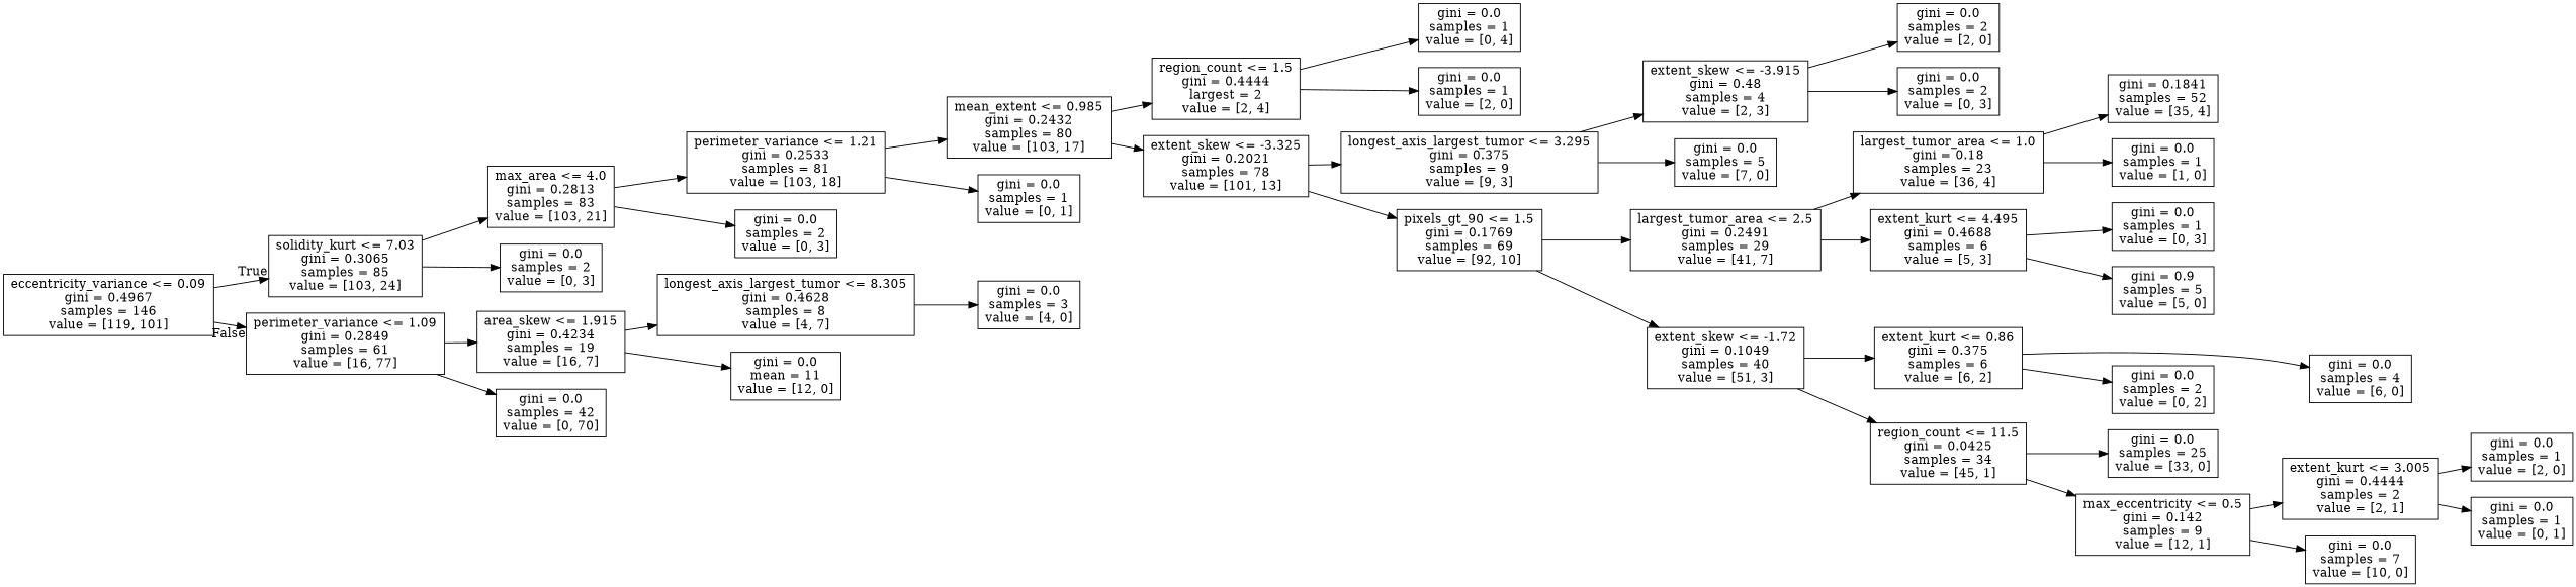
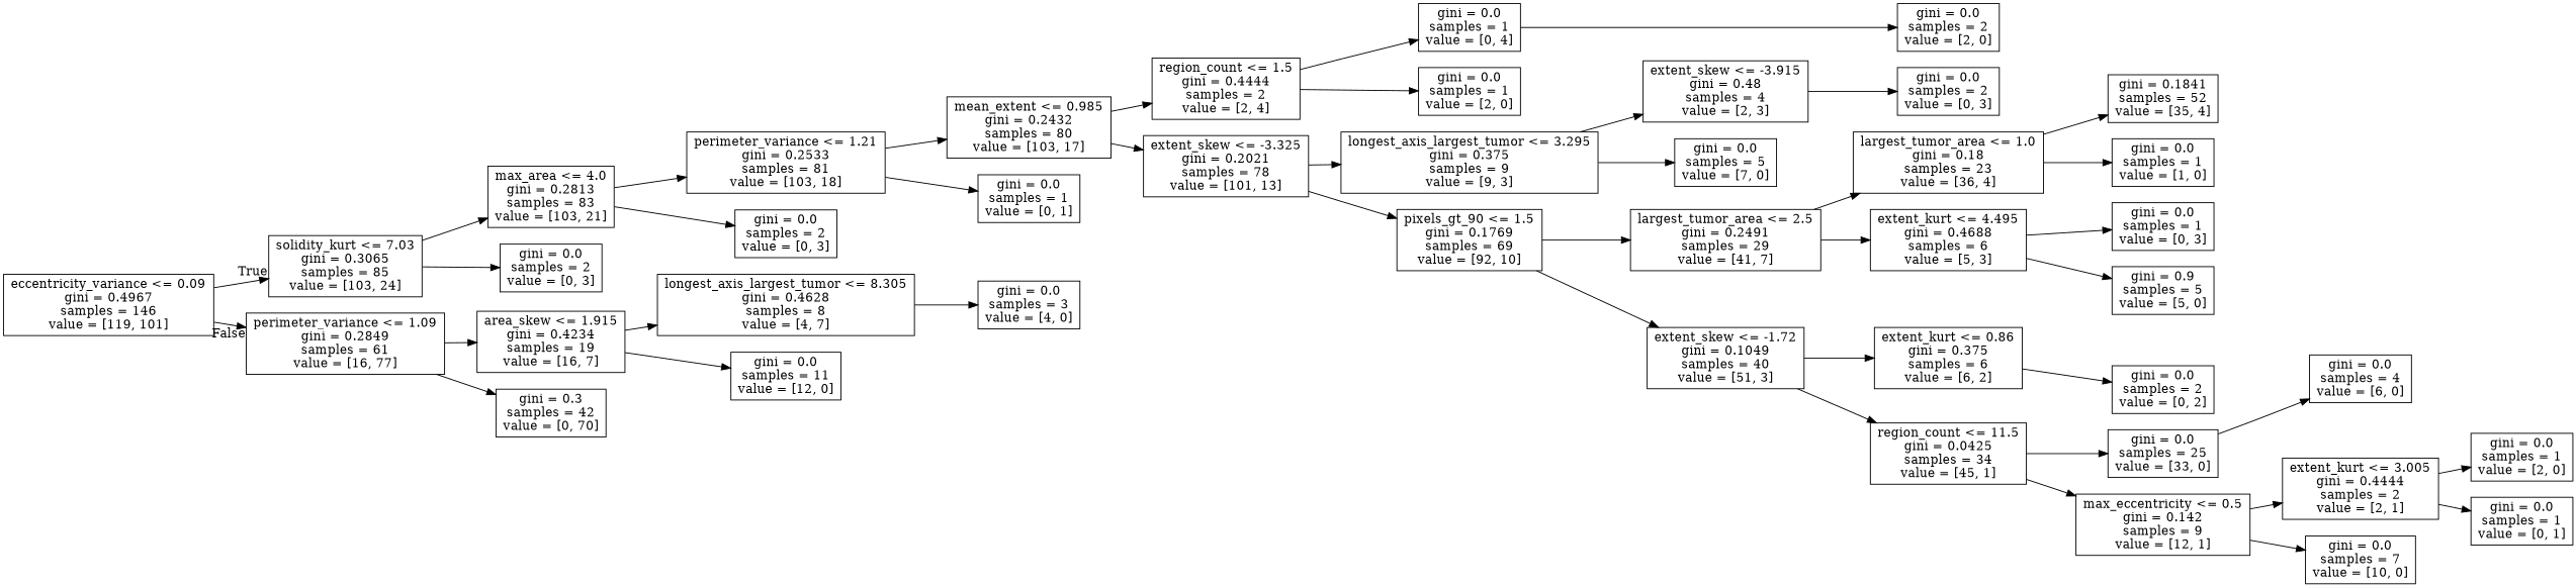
  digraph {
    rankdir=LR
    node [shape=box]
    n1 [label="eccentricity_variance <= 0.09\ngini = 0.4967\nsamples = 146\nvalue = [119, 101]"]
    n2 [label="solidity_kurt <= 7.03\ngini = 0.3065\nsamples = 85\nvalue = [103, 24]"]
    n3 [label="perimeter_variance <= 1.09\ngini = 0.2849\nsamples = 61\nvalue = [16, 77]"]
    n4 [label="max_area <= 4.0\ngini = 0.2813\nsamples = 83\nvalue = [103, 21]"]
    n5 [label="gini = 0.0\nsamples = 2\nvalue = [0, 3]"]
    n6 [label="area_skew <= 1.915\ngini = 0.4234\nsamples = 19\nvalue = [16, 7]"]
-   n7 [label="gini = 0.0\nsamples = 42\nvalue = [0, 70]"]
+   n7 [label="gini = 0.3\nsamples = 42\nvalue = [0, 70]"]
    n8 [label="perimeter_variance <= 1.21\ngini = 0.2533\nsamples = 81\nvalue = [103, 18]"]
    n9 [label="gini = 0.0\nsamples = 2\nvalue = [0, 3]"]
    n10 [label="mean_extent <= 0.985\ngini = 0.2432\nsamples = 80\nvalue = [103, 17]"]
    n11 [label="gini = 0.0\nsamples = 1\nvalue = [0, 1]"]
    n12 [label="extent_skew <= -3.325\ngini = 0.2021\nsamples = 78\nvalue = [101, 13]"]
-   n13 [label="region_count <= 1.5\ngini = 0.4444\nlargest = 2\nvalue = [2, 4]"]
+   n13 [label="region_count <= 1.5\ngini = 0.4444\nsamples = 2\nvalue = [2, 4]"]
    n14 [label="longest_axis_largest_tumor <= 3.295\ngini = 0.375\nsamples = 9\nvalue = [9, 3]"]
    n15 [label="pixels_gt_90 <= 1.5\ngini = 0.1769\nsamples = 69\nvalue = [92, 10]"]
    n16 [label="gini = 0.0\nsamples = 1\nvalue = [2, 0]"]
    n17 [label="gini = 0.0\nsamples = 1\nvalue = [0, 4]"]
    n18 [label="extent_skew <= -3.915\ngini = 0.48\nsamples = 4\nvalue = [2, 3]"]
    n19 [label="gini = 0.0\nsamples = 5\nvalue = [7, 0]"]
    n20 [label="largest_tumor_area <= 2.5\ngini = 0.2491\nsamples = 29\nvalue = [41, 7]"]
    n21 [label="extent_skew <= -1.72\ngini = 0.1049\nsamples = 40\nvalue = [51, 3]"]
    n22 [label="gini = 0.0\nsamples = 2\nvalue = [2, 0]"]
    n23 [label="gini = 0.0\nsamples = 2\nvalue = [0, 3]"]
    n24 [label="largest_tumor_area <= 1.0\ngini = 0.18\nsamples = 23\nvalue = [36, 4]"]
    n25 [label="extent_kurt <= 4.495\ngini = 0.4688\nsamples = 6\nvalue = [5, 3]"]
    n26 [label="region_count <= 11.5\ngini = 0.0425\nsamples = 34\nvalue = [45, 1]"]
    n27 [label="extent_kurt <= 0.86\ngini = 0.375\nsamples = 6\nvalue = [6, 2]"]
    n28 [label="gini = 0.1841\nsamples = 52\nvalue = [35, 4]"]
    n29 [label="gini = 0.0\nsamples = 1\nvalue = [1, 0]"]
    n30 [label="gini = 0.0\nsamples = 1\nvalue = [0, 3]"]
    n31 [label="gini = 0.9\nsamples = 5\nvalue = [5, 0]"]
    n32 [label="gini = 0.0\nsamples = 25\nvalue = [33, 0]"]
    n33 [label="max_eccentricity <= 0.5\ngini = 0.142\nsamples = 9\nvalue = [12, 1]"]
    n34 [label="gini = 0.0\nsamples = 4\nvalue = [6, 0]"]
    n35 [label="gini = 0.0\nsamples = 2\nvalue = [0, 2]"]
    n36 [label="extent_kurt <= 3.005\ngini = 0.4444\nsamples = 2\nvalue = [2, 1]"]
    n37 [label="gini = 0.0\nsamples = 7\nvalue = [10, 0]"]
    n38 [label="gini = 0.0\nsamples = 1\nvalue = [2, 0]"]
    n39 [label="gini = 0.0\nsamples = 1\nvalue = [0, 1]"]
    n40 [label="longest_axis_largest_tumor <= 8.305\ngini = 0.4628\nsamples = 8\nvalue = [4, 7]"]
-   n41 [label="gini = 0.0\nmean = 11\nvalue = [12, 0]"]
+   n41 [label="gini = 0.0\nsamples = 11\nvalue = [12, 0]"]
    n42 [label="gini = 0.0\nsamples = 3\nvalue = [4, 0]"]
    n1 -> n2 [headlabel=True labelangle=45 labeldistance=2.5]
    n1 -> n3 [headlabel=False labelangle=-45 labeldistance=2.5]
    n2 -> n4
    n2 -> n5
    n3 -> n6
    n3 -> n7
    n4 -> n8
    n4 -> n9
    n6 -> n40
    n6 -> n41
    n8 -> n10
    n8 -> n11
    n10 -> n12
    n10 -> n13
    n12 -> n14
    n12 -> n15
    n13 -> n16
    n13 -> n17
    n14 -> n18
    n14 -> n19
    n15 -> n20
    n15 -> n21
-   n18 -> n22
+   n17 -> n22
    n18 -> n23
    n20 -> n24
    n20 -> n25
    n21 -> n26
    n21 -> n27
    n24 -> n28
    n24 -> n29
    n25 -> n30
    n25 -> n31
    n26 -> n32
    n26 -> n33
-   n27 -> n34
+   n32 -> n34
    n27 -> n35
    n33 -> n36
    n33 -> n37
    n36 -> n38
    n36 -> n39
    n40 -> n42
  }
